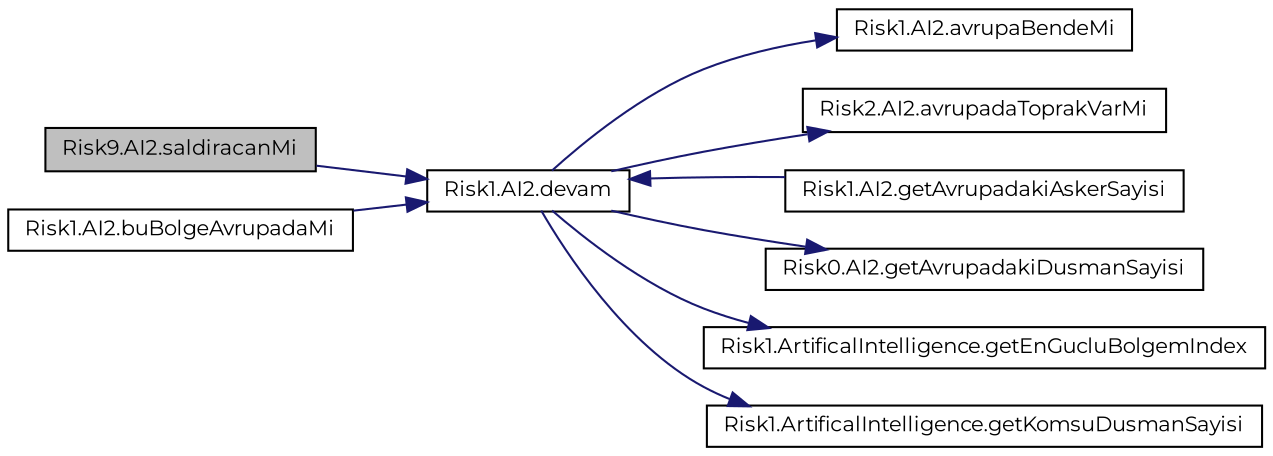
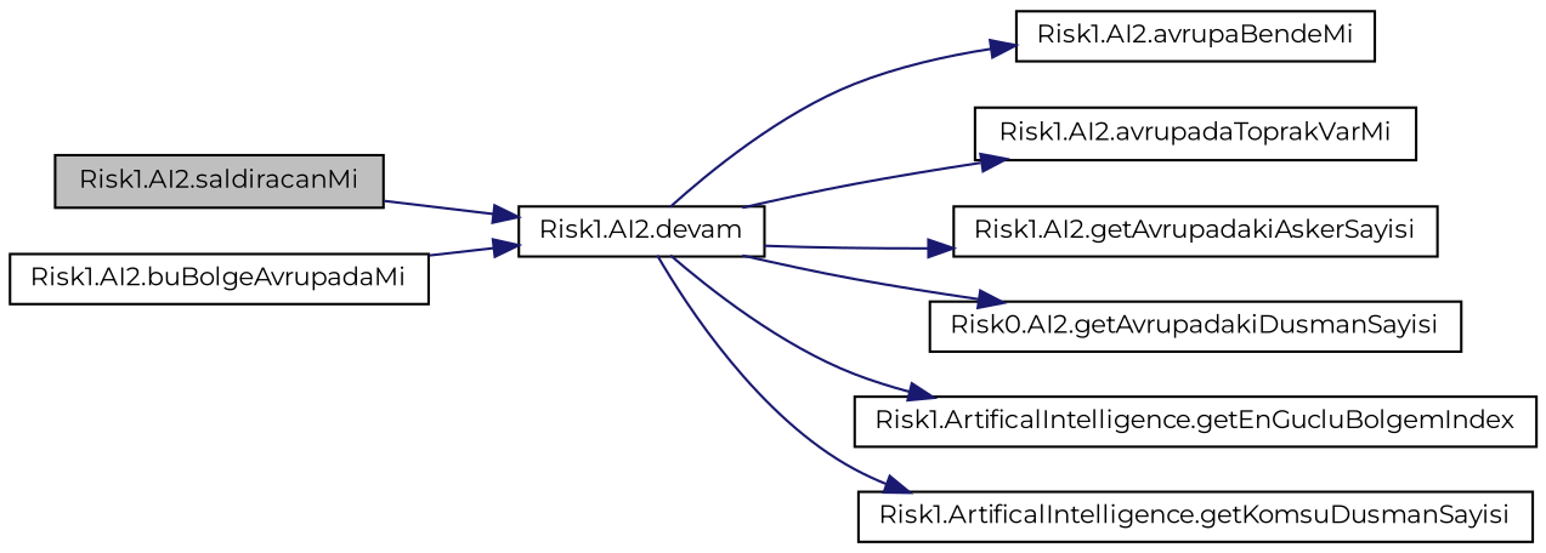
  digraph {
    fontname=Montserrat
    rankdir=LR
    node [color=black fontname=Montserrat fontsize=10 shape=record]
    edge [color=midnightblue fontname=Montserrat fontsize=10 labelfontname=FreeSans labelfontsize=10 style=solid]
-   n1 [fillcolor=grey75 fontcolor=black height=0.2 label="Risk9.AI2.saldiracanMi" style=filled width=0.4]
+   n1 [fillcolor=grey75 fontcolor=black height=0.2 label="Risk1.AI2.saldiracanMi" style=filled width=0.4]
    n2 [height=0.2 label="Risk1.AI2.devam" width=0.4]
    n3 [height=0.2 label="Risk1.AI2.avrupaBendeMi" width=0.4]
-   n4 [height=0.2 label="Risk2.AI2.avrupadaToprakVarMi" width=0.4]
+   n4 [height=0.2 label="Risk1.AI2.avrupadaToprakVarMi" width=0.4]
    n5 [height=0.2 label="Risk1.AI2.getAvrupadakiAskerSayisi" width=0.4]
    n6 [height=0.2 label="Risk0.AI2.getAvrupadakiDusmanSayisi" width=0.4]
    n7 [height=0.2 label="Risk1.ArtificalIntelligence.getEnGucluBolgemIndex" width=0.4]
    n8 [height=0.2 label="Risk1.ArtificalIntelligence.getKomsuDusmanSayisi" width=0.4]
    n9 [height=0.2 label="Risk1.AI2.buBolgeAvrupadaMi" width=0.4]
    n1 -> n2
    n2 -> n3
    n2 -> n4
-   n5 -> n2
+   n2 -> n5
    n2 -> n6
    n2 -> n7
    n2 -> n8
    n9 -> n2
  }
